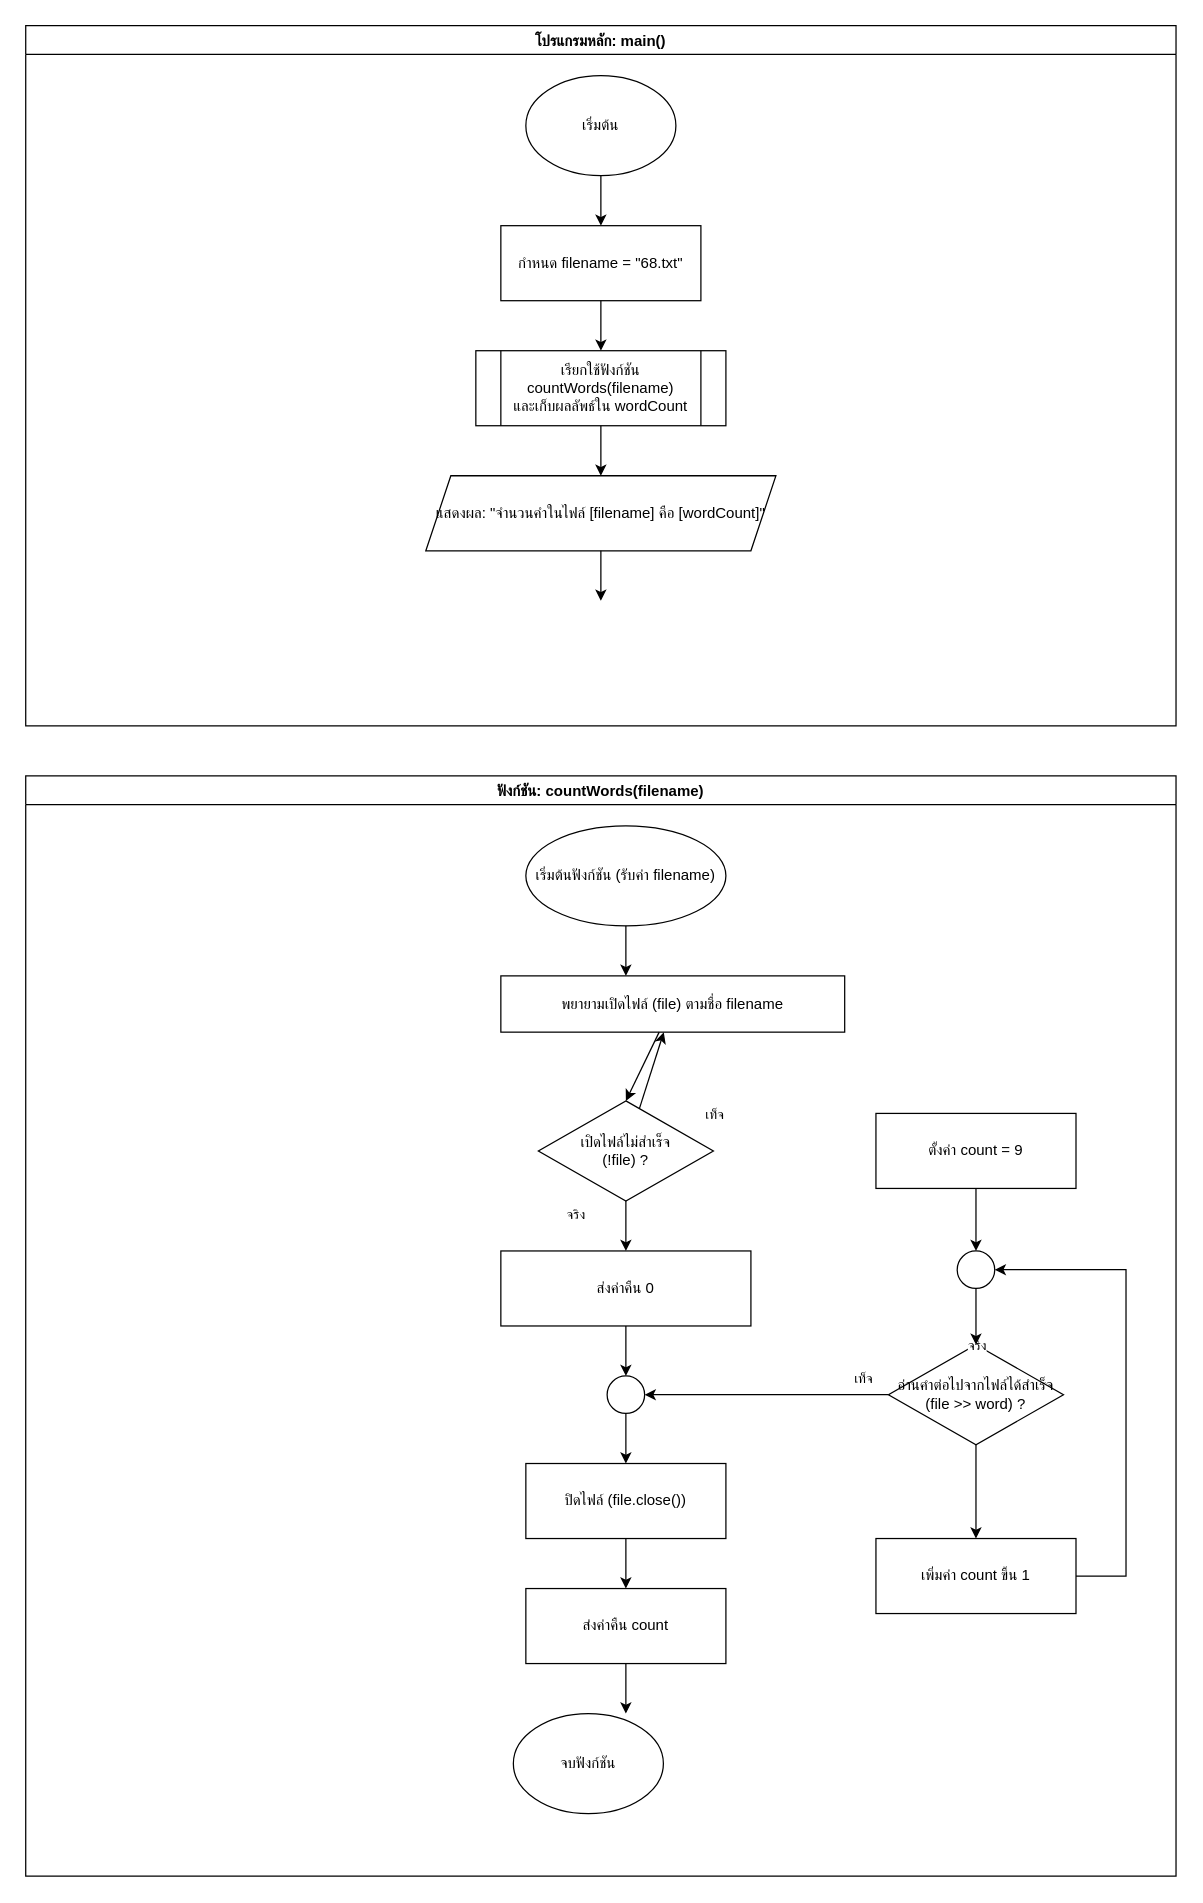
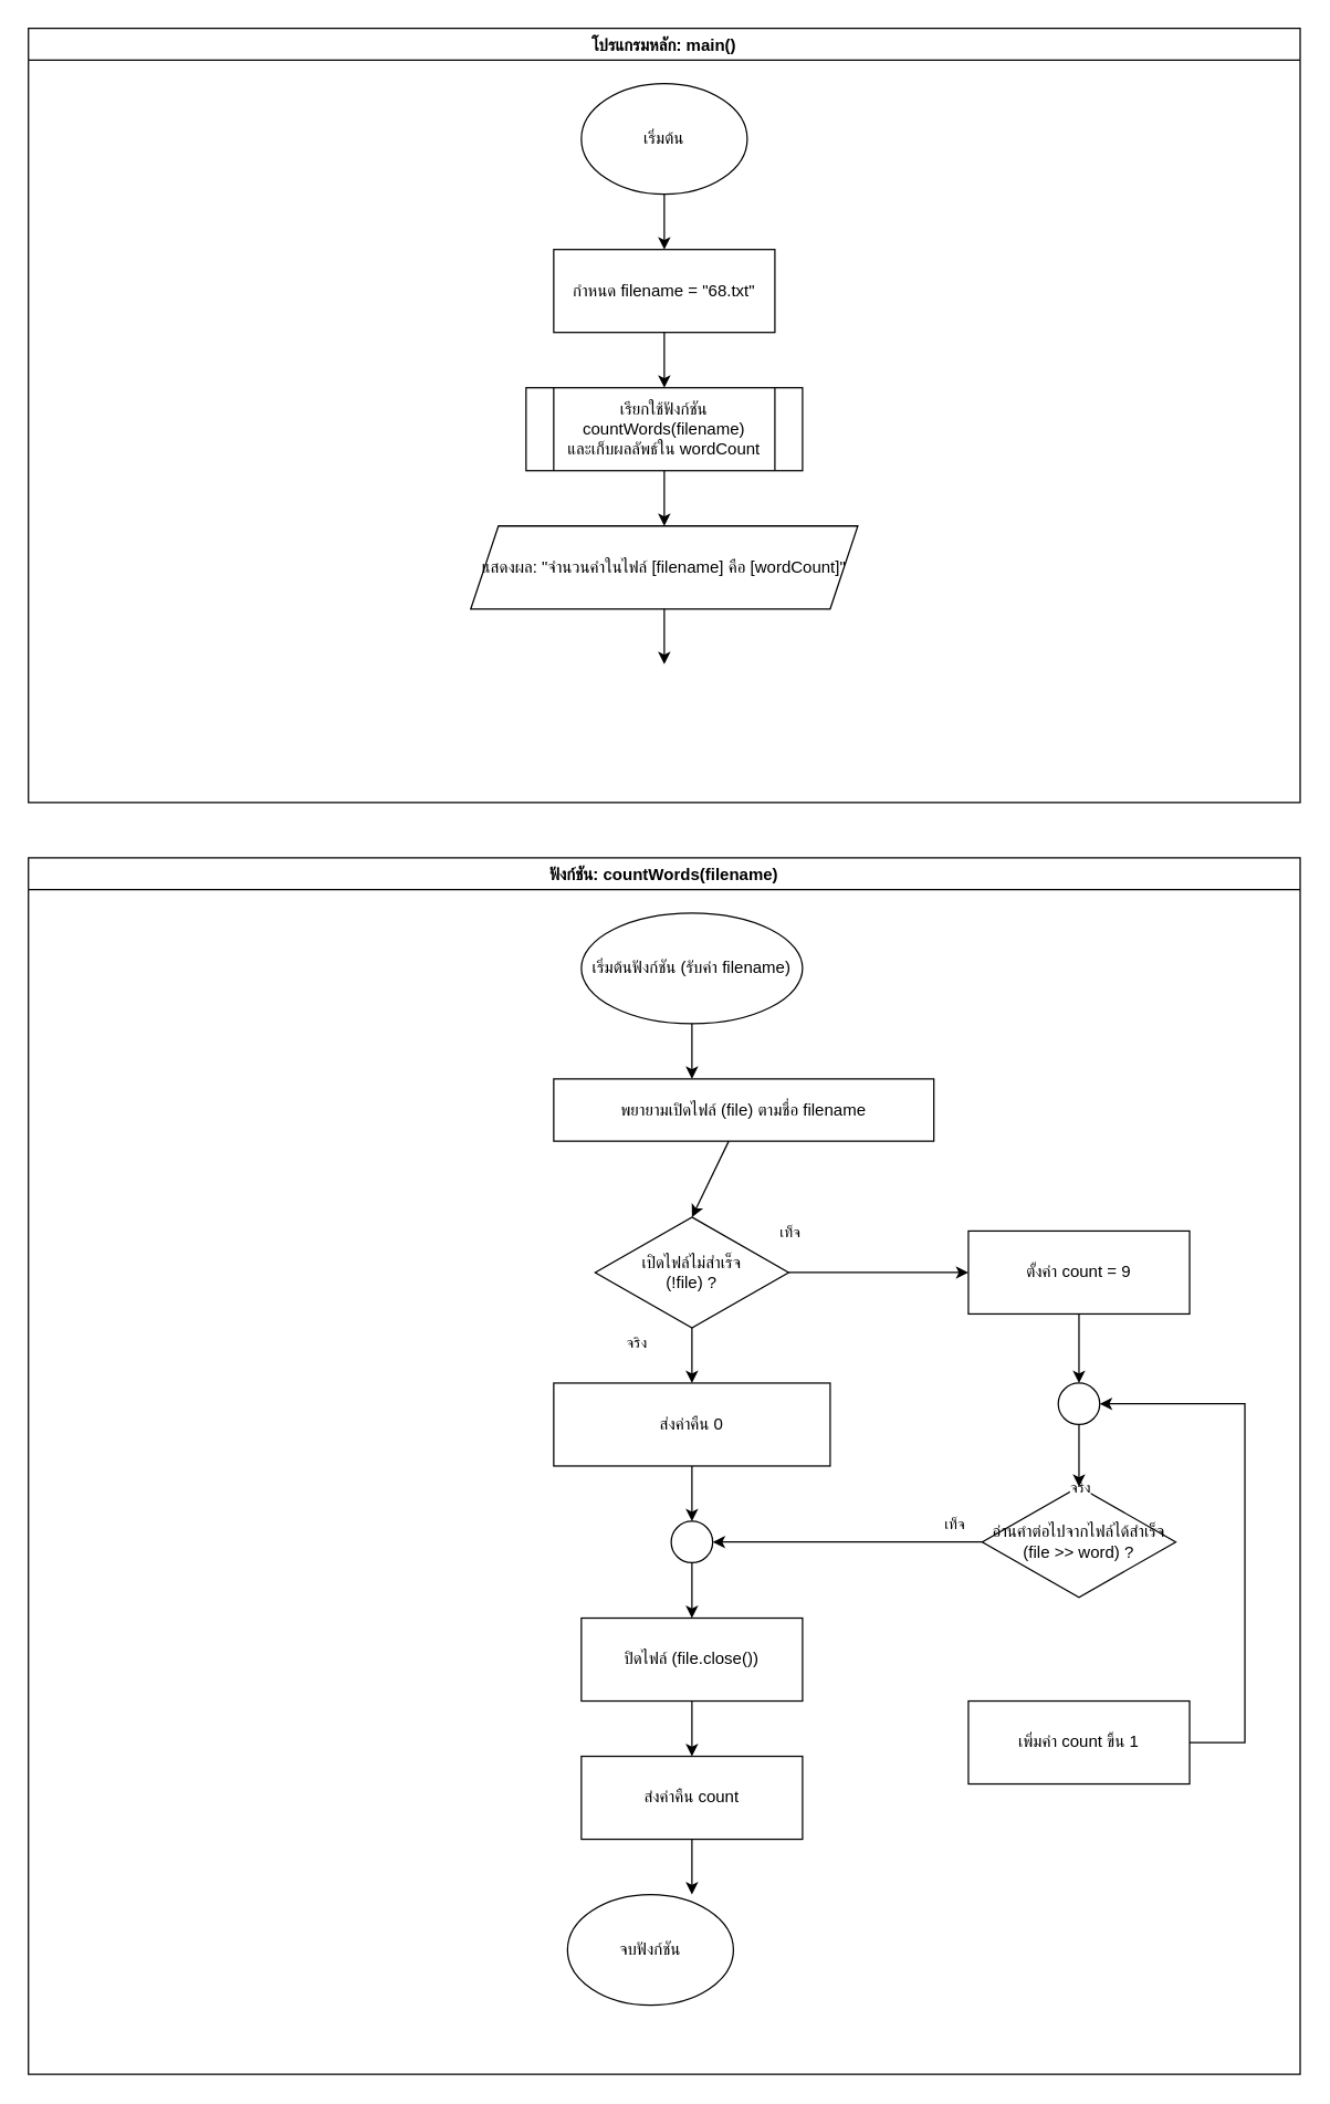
  <mxCell id="0" />
  <mxCell id="1" parent="0" />
  <mxCell id="2" value="โปรแกรมหลัก: main()" style="swimlane;startSize=23;" vertex="1" parent="1"><mxGeometry x="20" y="20" width="920" height="560" as="geometry" /></mxCell>
  <mxCell id="3" value="เริ่มต้น" style="ellipse;whiteSpace=wrap;html=1;" vertex="1" parent="2"><mxGeometry x="400" y="40" width="120" height="80" as="geometry" /></mxCell>
  <mxCell id="4" value="" style="endArrow=classic;html=1;rounded=0;" edge="1" parent="2" source="3"><mxGeometry width="50" height="50" relative="1" as="geometry"><mxPoint x="460" y="120" as="sourcePoint" /><mxPoint x="460" y="160" as="targetPoint" /></mxGeometry></mxCell>
  <mxCell id="5" value="กำหนด filename = &quot;68.txt&quot;" style="rounded=0;whiteSpace=wrap;html=1;" vertex="1" parent="2"><mxGeometry x="380" y="160" width="160" height="60" as="geometry" /></mxCell>
  <mxCell id="6" value="" style="endArrow=classic;html=1;rounded=0;" edge="1" parent="2" source="5"><mxGeometry width="50" height="50" relative="1" as="geometry"><mxPoint x="460" y="220" as="sourcePoint" /><mxPoint x="460" y="260" as="targetPoint" /></mxGeometry></mxCell>
  <mxCell id="7" value="เรียกใช้ฟังก์ชัน countWords(filename) &lt;br&gt;และเก็บผลลัพธ์ใน wordCount" style="shape=process;whiteSpace=wrap;html=1;backgroundOutline=1;" vertex="1" parent="2"><mxGeometry x="360" y="260" width="200" height="60" as="geometry" /></mxCell>
  <mxCell id="8" value="" style="endArrow=classic;html=1;rounded=0;" edge="1" parent="2" source="7"><mxGeometry width="50" height="50" relative="1" as="geometry"><mxPoint x="460" y="320" as="sourcePoint" /><mxPoint x="460" y="360" as="targetPoint" /></mxGeometry></mxCell>
  <mxCell id="9" value="แสดงผล: &quot;จำนวนคำในไฟล์ [filename] คือ [wordCount]&quot;" style="shape=parallelogram;perimeter=parallelogramPerimeter;whiteSpace=wrap;html=1;fixedSize=1;" vertex="1" parent="2"><mxGeometry x="320" y="360" width="280" height="60" as="geometry" /></mxCell>
  <mxCell id="10" value="" style="endArrow=classic;html=1;rounded=0;" edge="1" parent="2" source="9"><mxGeometry width="50" height="50" relative="1" as="geometry"><mxPoint x="460" y="420" as="sourcePoint" /><mxPoint x="460" y="460" as="targetPoint" /></mxGeometry></mxCell>
  <mxCell id="11" value="ฟังก์ชัน: countWords(filename)" style="swimlane;startSize=23;" vertex="1" parent="1"><mxGeometry x="20" y="620" width="920" height="880" as="geometry" /></mxCell>
  <mxCell id="12" value="เริ่มต้นฟังก์ชัน (รับค่า filename)" style="ellipse;whiteSpace=wrap;html=1;" vertex="1" parent="11"><mxGeometry x="400" y="40" width="160" height="80" as="geometry" /></mxCell>
  <mxCell id="13" value="" style="endArrow=classic;html=1;rounded=0;" edge="1" parent="11" source="12"><mxGeometry width="50" height="50" relative="1" as="geometry"><mxPoint x="480" y="120" as="sourcePoint" /><mxPoint x="480" y="160" as="targetPoint" /></mxGeometry></mxCell>
  <mxCell id="14" value="พยายามเปิดไฟล์ (file) ตามชื่อ filename" style="rounded=0;whiteSpace=wrap;html=1;" vertex="1" parent="11"><mxGeometry x="380" y="160" width="275" height="45" as="geometry" /></mxCell>
  <mxCell id="15" value="" style="endArrow=classic;html=1;rounded=0;" edge="1" parent="11" source="14"><mxGeometry width="50" height="50" relative="1" as="geometry"><mxPoint x="480" y="220" as="sourcePoint" /><mxPoint x="480" y="260" as="targetPoint" /></mxGeometry></mxCell>
  <mxCell id="16" value="เปิดไฟล์ไม่สำเร็จ &lt;br&gt;(!file) ?" style="rhombus;whiteSpace=wrap;html=1;" vertex="1" parent="11"><mxGeometry x="410" y="260" width="140" height="80" as="geometry" /></mxCell>
  <mxCell id="17" value="จริง" style="edgeLabel;html=1;align=center;verticalAlign=middle;resizable=0;points=[];" connectable="0" vertex="1" parent="16"><mxGeometry x="-0.5" relative="1" as="geometry"><mxPoint x="99" y="90" as="offset" /></mxGeometry></mxCell>
  <mxCell id="18" value="เท็จ" style="edgeLabel;html=1;align=center;verticalAlign=middle;resizable=0;points=[];" connectable="0" vertex="1" parent="16"><mxGeometry x="0.5" relative="1" as="geometry"><mxPoint x="70" y="10" as="offset" /></mxGeometry></mxCell>
  <mxCell id="19" value="" style="edgeStyle=orthogonalEdgeStyle;rounded=0;orthogonalLoop=1;jettySize=auto;html=1;" edge="1" parent="11" source="20" target="38"><mxGeometry relative="1" as="geometry" /></mxCell>
  <mxCell id="20" value="ส่งค่าคืน 0" style="rounded=0;whiteSpace=wrap;html=1;" vertex="1" parent="11"><mxGeometry x="380" y="380" width="200" height="60" as="geometry" /></mxCell>
  <mxCell id="21" value="" style="endArrow=classic;html=1;rounded=0;" edge="1" parent="11" source="16"><mxGeometry width="50" height="50" relative="1" as="geometry"><mxPoint x="480" y="340" as="sourcePoint" /><mxPoint x="480" y="380" as="targetPoint" /></mxGeometry></mxCell>
  <mxCell id="22" value="" style="edgeStyle=orthogonalEdgeStyle;rounded=0;orthogonalLoop=1;jettySize=auto;html=1;" edge="1" parent="11" source="23" target="40"><mxGeometry relative="1" as="geometry" /></mxCell>
  <mxCell id="23" value="ตั้งค่า count = 9" style="rounded=0;whiteSpace=wrap;html=1;" vertex="1" parent="11"><mxGeometry x="680" y="270" width="160" height="60" as="geometry" /></mxCell>
- <mxCell id="24" value="" style="endArrow=classic;html=1;rounded=0;" edge="1" parent="11" source="16" target="14"><mxGeometry width="50" height="50" relative="1" as="geometry"><mxPoint x="550" y="300" as="sourcePoint" /><mxPoint x="640" y="300" as="targetPoint" /></mxGeometry></mxCell>
+ <mxCell id="24" value="" style="endArrow=classic;html=1;rounded=0;" edge="1" parent="11" source="16" target="23"><mxGeometry width="50" height="50" relative="1" as="geometry"><mxPoint x="550" y="300" as="sourcePoint" /><mxPoint x="640" y="300" as="targetPoint" /></mxGeometry></mxCell>
  <mxCell id="25" style="edgeStyle=orthogonalEdgeStyle;rounded=0;orthogonalLoop=1;jettySize=auto;html=1;entryX=1;entryY=0.5;entryDx=0;entryDy=0;" edge="1" parent="11" source="26" target="38"><mxGeometry relative="1" as="geometry"><Array as="points"><mxPoint x="690" y="495" /><mxPoint x="690" y="495" /></Array></mxGeometry></mxCell>
  <mxCell id="26" value="อ่านคำต่อไปจากไฟล์ได้สำเร็จ &lt;br&gt;(file &gt;&gt; word) ?" style="rhombus;whiteSpace=wrap;html=1;" vertex="1" parent="11"><mxGeometry x="690" y="455" width="140" height="80" as="geometry" /></mxCell>
  <mxCell id="27" value="จริง" style="edgeLabel;html=1;align=center;verticalAlign=middle;resizable=0;points=[];" connectable="0" vertex="1" parent="26"><mxGeometry x="0.5" relative="1" as="geometry"><mxPoint as="offset" /></mxGeometry></mxCell>
  <mxCell id="28" value="เท็จ" style="edgeLabel;html=1;align=center;verticalAlign=middle;resizable=0;points=[];" connectable="0" vertex="1" parent="26"><mxGeometry x="-0.5" relative="1" as="geometry"><mxPoint x="49" y="26" as="offset" /></mxGeometry></mxCell>
  <mxCell id="29" value="เพิ่มค่า count ขึ้น 1" style="rounded=0;whiteSpace=wrap;html=1;" vertex="1" parent="11"><mxGeometry x="680" y="610" width="160" height="60" as="geometry" /></mxCell>
- <mxCell id="30" value="" style="endArrow=classic;html=1;rounded=0;" edge="1" parent="11" source="26" target="29"><mxGeometry width="50" height="50" relative="1" as="geometry"><mxPoint x="720" y="450" as="sourcePoint" /><mxPoint x="720" y="470" as="targetPoint" /></mxGeometry></mxCell>
  <mxCell id="31" value="" style="endArrow=classic;html=1;rounded=0;entryX=1;entryY=0.5;entryDx=0;entryDy=0;" edge="1" parent="11" source="29" target="40"><mxGeometry width="50" height="50" relative="1" as="geometry"><mxPoint x="720" y="530" as="sourcePoint" /><mxPoint x="720" y="370" as="targetPoint" /><Array as="points"><mxPoint x="880" y="640" /><mxPoint x="880" y="530" /><mxPoint x="880" y="395" /></Array></mxGeometry></mxCell>
  <mxCell id="32" value="ปิดไฟล์ (file.close())" style="rounded=0;whiteSpace=wrap;html=1;" vertex="1" parent="11"><mxGeometry x="400" y="550" width="160" height="60" as="geometry" /></mxCell>
  <mxCell id="33" value="" style="endArrow=classic;html=1;rounded=0;" edge="1" parent="11" source="32"><mxGeometry width="50" height="50" relative="1" as="geometry"><mxPoint x="480" y="610" as="sourcePoint" /><mxPoint x="480" y="650" as="targetPoint" /></mxGeometry></mxCell>
  <mxCell id="34" value="ส่งค่าคืน count" style="rounded=0;whiteSpace=wrap;html=1;" vertex="1" parent="11"><mxGeometry x="400" y="650" width="160" height="60" as="geometry" /></mxCell>
  <mxCell id="35" value="" style="endArrow=classic;html=1;rounded=0;" edge="1" parent="11" source="34"><mxGeometry width="50" height="50" relative="1" as="geometry"><mxPoint x="480" y="710" as="sourcePoint" /><mxPoint x="480" y="750" as="targetPoint" /></mxGeometry></mxCell>
  <mxCell id="36" value="จบฟังก์ชัน" style="ellipse;whiteSpace=wrap;html=1;" vertex="1" parent="11"><mxGeometry x="390" y="750" width="120" height="80" as="geometry" /></mxCell>
  <mxCell id="37" value="" style="edgeStyle=orthogonalEdgeStyle;rounded=0;orthogonalLoop=1;jettySize=auto;html=1;" edge="1" parent="11" source="38" target="32"><mxGeometry relative="1" as="geometry" /></mxCell>
  <mxCell id="38" value="" style="ellipse;whiteSpace=wrap;html=1;aspect=fixed;" vertex="1" parent="11"><mxGeometry x="465" y="480" width="30" height="30" as="geometry" /></mxCell>
  <mxCell id="39" value="" style="edgeStyle=orthogonalEdgeStyle;rounded=0;orthogonalLoop=1;jettySize=auto;html=1;" edge="1" parent="11" source="40" target="26"><mxGeometry relative="1" as="geometry" /></mxCell>
  <mxCell id="40" value="" style="ellipse;whiteSpace=wrap;html=1;aspect=fixed;" vertex="1" parent="11"><mxGeometry x="745" y="380" width="30" height="30" as="geometry" /></mxCell>
